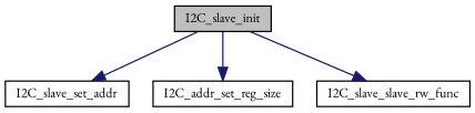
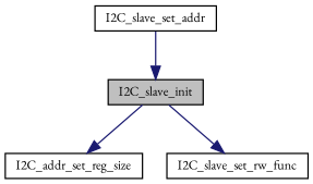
  digraph {
    fontname="EB Garamond"
    rankdir=TB
    node [color=black fillcolor=white fontname="EB Garamond" fontsize=10 shape=record style=filled]
    edge [color=midnightblue fontname="EB Garamond" fontsize=10 labelfontname=Helvetica labelfontsize=10 style=solid]
    n1 [fillcolor=grey75 fontcolor=black height=0.2 label=I2C_slave_init width=0.4]
    n2 [height=0.2 label=I2C_slave_set_addr width=0.4]
    n3 [height=0.2 label=I2C_addr_set_reg_size width=0.4]
-   n4 [height=0.2 label=I2C_slave_slave_rw_func width=0.4]
-   n1 -> n2
+   n4 [height=0.2 label=I2C_slave_set_rw_func width=0.4]
+   n2 -> n1
    n1 -> n3
    n1 -> n4
  }
